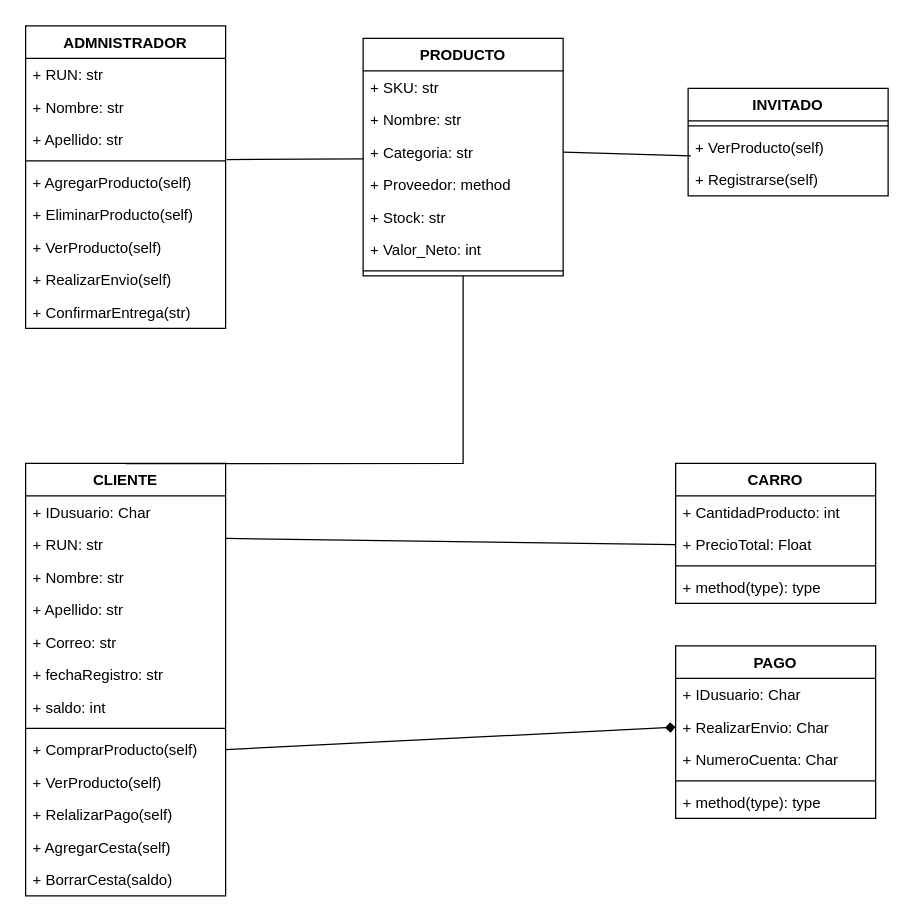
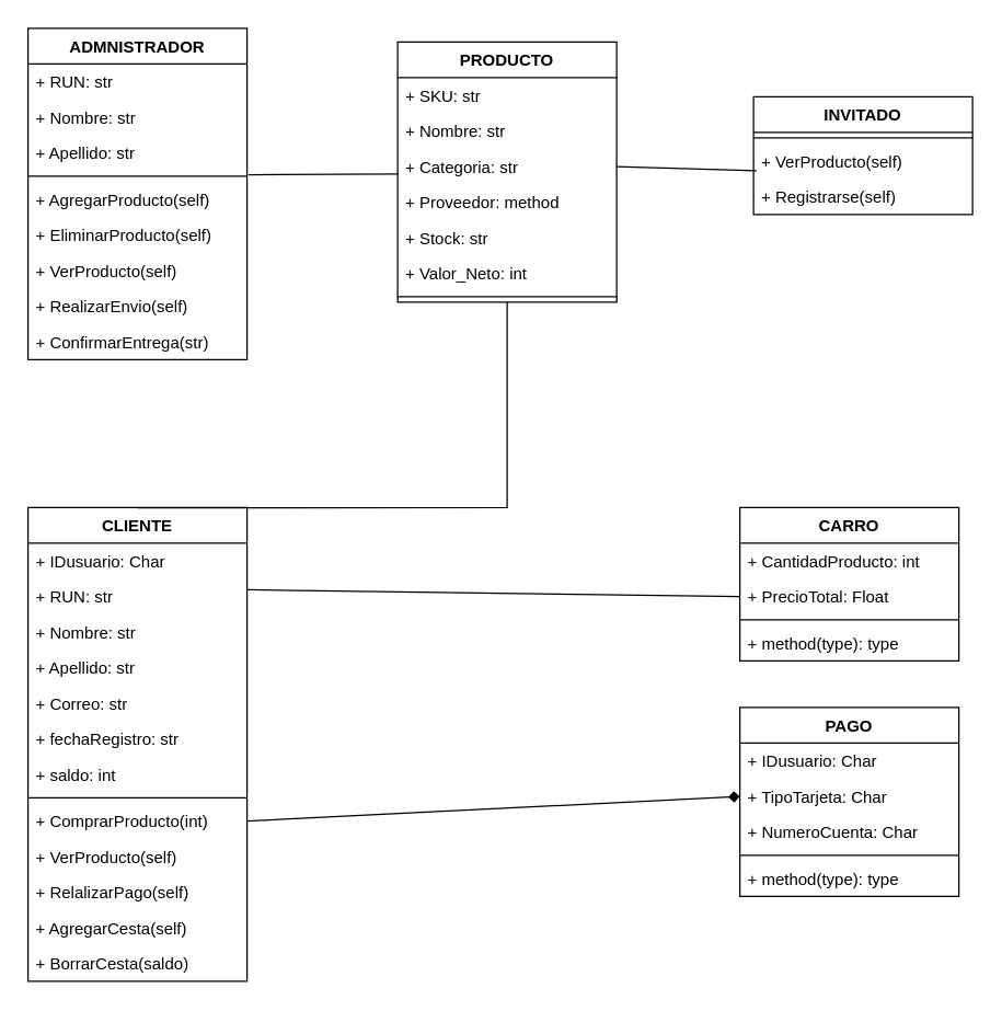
  <mxCell id="0" />
  <mxCell id="1" parent="0" />
  <mxCell id="2" value="CLIENTE" style="swimlane;fontStyle=1;align=center;verticalAlign=top;childLayout=stackLayout;horizontal=1;startSize=26;horizontalStack=0;resizeParent=1;resizeParentMax=0;resizeLast=0;collapsible=1;marginBottom=0;fillColor=default;strokeColor=default;fontColor=default;" parent="1" vertex="1"><mxGeometry x="20" y="370" width="160" height="346" as="geometry" /></mxCell>
  <mxCell id="3" value="+ IDusuario: Char" style="text;strokeColor=none;fillColor=none;align=left;verticalAlign=top;spacingLeft=4;spacingRight=4;overflow=hidden;rotatable=0;points=[[0,0.5],[1,0.5]];portConstraint=eastwest;fontColor=default;" parent="2" vertex="1"><mxGeometry y="26" width="160" height="26" as="geometry" /></mxCell>
  <mxCell id="4" value="+ RUN: str" style="text;strokeColor=none;fillColor=none;align=left;verticalAlign=top;spacingLeft=4;spacingRight=4;overflow=hidden;rotatable=0;points=[[0,0.5],[1,0.5]];portConstraint=eastwest;fontColor=default;" vertex="1" parent="2"><mxGeometry y="52" width="160" height="26" as="geometry" /></mxCell>
  <mxCell id="5" value="+ Nombre: str" style="text;strokeColor=none;fillColor=none;align=left;verticalAlign=top;spacingLeft=4;spacingRight=4;overflow=hidden;rotatable=0;points=[[0,0.5],[1,0.5]];portConstraint=eastwest;fontColor=default;" parent="2" vertex="1"><mxGeometry y="78" width="160" height="26" as="geometry" /></mxCell>
  <mxCell id="6" value="+ Apellido: str" style="text;strokeColor=none;fillColor=none;align=left;verticalAlign=top;spacingLeft=4;spacingRight=4;overflow=hidden;rotatable=0;points=[[0,0.5],[1,0.5]];portConstraint=eastwest;" parent="2" vertex="1"><mxGeometry y="104" width="160" height="26" as="geometry" /></mxCell>
  <mxCell id="7" value="+ Correo: str" style="text;strokeColor=none;fillColor=none;align=left;verticalAlign=top;spacingLeft=4;spacingRight=4;overflow=hidden;rotatable=0;points=[[0,0.5],[1,0.5]];portConstraint=eastwest;" parent="2" vertex="1"><mxGeometry y="130" width="160" height="26" as="geometry" /></mxCell>
  <mxCell id="8" value="+ fechaRegistro: str" style="text;strokeColor=none;fillColor=none;align=left;verticalAlign=top;spacingLeft=4;spacingRight=4;overflow=hidden;rotatable=0;points=[[0,0.5],[1,0.5]];portConstraint=eastwest;" parent="2" vertex="1"><mxGeometry y="156" width="160" height="26" as="geometry" /></mxCell>
  <mxCell id="9" value="+ saldo: int" style="text;strokeColor=none;fillColor=none;align=left;verticalAlign=top;spacingLeft=4;spacingRight=4;overflow=hidden;rotatable=0;points=[[0,0.5],[1,0.5]];portConstraint=eastwest;" parent="2" vertex="1"><mxGeometry y="182" width="160" height="26" as="geometry" /></mxCell>
  <mxCell id="10" value="" style="line;strokeWidth=1;fillColor=none;align=left;verticalAlign=middle;spacingTop=-1;spacingLeft=3;spacingRight=3;rotatable=0;labelPosition=right;points=[];portConstraint=eastwest;" parent="2" vertex="1"><mxGeometry y="208" width="160" height="8" as="geometry" /></mxCell>
- <mxCell id="11" value="+ ComprarProducto(self)" style="text;strokeColor=none;fillColor=none;align=left;verticalAlign=top;spacingLeft=4;spacingRight=4;overflow=hidden;rotatable=0;points=[[0,0.5],[1,0.5]];portConstraint=eastwest;fontColor=default;" parent="2" vertex="1"><mxGeometry y="216" width="160" height="26" as="geometry" /></mxCell>
+ <mxCell id="11" value="+ ComprarProducto(int)" style="text;strokeColor=none;fillColor=none;align=left;verticalAlign=top;spacingLeft=4;spacingRight=4;overflow=hidden;rotatable=0;points=[[0,0.5],[1,0.5]];portConstraint=eastwest;fontColor=default;" parent="2" vertex="1"><mxGeometry y="216" width="160" height="26" as="geometry" /></mxCell>
  <mxCell id="12" value="+ VerProducto(self)" style="text;strokeColor=none;fillColor=none;align=left;verticalAlign=top;spacingLeft=4;spacingRight=4;overflow=hidden;rotatable=0;points=[[0,0.5],[1,0.5]];portConstraint=eastwest;fontColor=default;" parent="2" vertex="1"><mxGeometry y="242" width="160" height="26" as="geometry" /></mxCell>
  <mxCell id="13" value="+ RelalizarPago(self)" style="text;strokeColor=none;fillColor=none;align=left;verticalAlign=top;spacingLeft=4;spacingRight=4;overflow=hidden;rotatable=0;points=[[0,0.5],[1,0.5]];portConstraint=eastwest;fontColor=default;" parent="2" vertex="1"><mxGeometry y="268" width="160" height="26" as="geometry" /></mxCell>
  <mxCell id="14" value="+ AgregarCesta(self)" style="text;strokeColor=none;fillColor=none;align=left;verticalAlign=top;spacingLeft=4;spacingRight=4;overflow=hidden;rotatable=0;points=[[0,0.5],[1,0.5]];portConstraint=eastwest;fontColor=default;" parent="2" vertex="1"><mxGeometry y="294" width="160" height="26" as="geometry" /></mxCell>
  <mxCell id="15" value="+ BorrarCesta(saldo)" style="text;strokeColor=none;fillColor=none;align=left;verticalAlign=top;spacingLeft=4;spacingRight=4;overflow=hidden;rotatable=0;points=[[0,0.5],[1,0.5]];portConstraint=eastwest;fontColor=default;" parent="2" vertex="1"><mxGeometry y="320" width="160" height="26" as="geometry" /></mxCell>
  <mxCell id="16" value="ADMNISTRADOR" style="swimlane;fontStyle=1;align=center;verticalAlign=top;childLayout=stackLayout;horizontal=1;startSize=26;horizontalStack=0;resizeParent=1;resizeParentMax=0;resizeLast=0;collapsible=1;marginBottom=0;fillColor=default;strokeColor=default;fontColor=default;" parent="1" vertex="1"><mxGeometry x="20" y="20" width="160" height="242" as="geometry" /></mxCell>
  <mxCell id="17" value="+ RUN: str" style="text;strokeColor=none;fillColor=none;align=left;verticalAlign=top;spacingLeft=4;spacingRight=4;overflow=hidden;rotatable=0;points=[[0,0.5],[1,0.5]];portConstraint=eastwest;" parent="16" vertex="1"><mxGeometry y="26" width="160" height="26" as="geometry" /></mxCell>
  <mxCell id="18" value="+ Nombre: str" style="text;strokeColor=none;fillColor=none;align=left;verticalAlign=top;spacingLeft=4;spacingRight=4;overflow=hidden;rotatable=0;points=[[0,0.5],[1,0.5]];portConstraint=eastwest;" parent="16" vertex="1"><mxGeometry y="52" width="160" height="26" as="geometry" /></mxCell>
  <mxCell id="19" value="+ Apellido: str" style="text;strokeColor=none;fillColor=none;align=left;verticalAlign=top;spacingLeft=4;spacingRight=4;overflow=hidden;rotatable=0;points=[[0,0.5],[1,0.5]];portConstraint=eastwest;" parent="16" vertex="1"><mxGeometry y="78" width="160" height="26" as="geometry" /></mxCell>
  <mxCell id="20" value="" style="line;strokeWidth=1;fillColor=none;align=left;verticalAlign=middle;spacingTop=-1;spacingLeft=3;spacingRight=3;rotatable=0;labelPosition=right;points=[];portConstraint=eastwest;" parent="16" vertex="1"><mxGeometry y="104" width="160" height="8" as="geometry" /></mxCell>
  <mxCell id="21" value="+ AgregarProducto(self)" style="text;strokeColor=none;fillColor=none;align=left;verticalAlign=top;spacingLeft=4;spacingRight=4;overflow=hidden;rotatable=0;points=[[0,0.5],[1,0.5]];portConstraint=eastwest;fontColor=default;" parent="16" vertex="1"><mxGeometry y="112" width="160" height="26" as="geometry" /></mxCell>
  <mxCell id="22" value="+ EliminarProducto(self)" style="text;strokeColor=none;fillColor=none;align=left;verticalAlign=top;spacingLeft=4;spacingRight=4;overflow=hidden;rotatable=0;points=[[0,0.5],[1,0.5]];portConstraint=eastwest;fontColor=default;" parent="16" vertex="1"><mxGeometry y="138" width="160" height="26" as="geometry" /></mxCell>
  <mxCell id="23" value="+ VerProducto(self)" style="text;strokeColor=none;fillColor=none;align=left;verticalAlign=top;spacingLeft=4;spacingRight=4;overflow=hidden;rotatable=0;points=[[0,0.5],[1,0.5]];portConstraint=eastwest;fontColor=default;" parent="16" vertex="1"><mxGeometry y="164" width="160" height="26" as="geometry" /></mxCell>
  <mxCell id="24" value="+ RealizarEnvio(self)" style="text;strokeColor=none;fillColor=none;align=left;verticalAlign=top;spacingLeft=4;spacingRight=4;overflow=hidden;rotatable=0;points=[[0,0.5],[1,0.5]];portConstraint=eastwest;fontColor=default;" parent="16" vertex="1"><mxGeometry y="190" width="160" height="26" as="geometry" /></mxCell>
  <mxCell id="25" value="+ ConfirmarEntrega(str)" style="text;strokeColor=none;fillColor=none;align=left;verticalAlign=top;spacingLeft=4;spacingRight=4;overflow=hidden;rotatable=0;points=[[0,0.5],[1,0.5]];portConstraint=eastwest;fontColor=default;" parent="16" vertex="1"><mxGeometry y="216" width="160" height="26" as="geometry" /></mxCell>
  <mxCell id="26" value="PRODUCTO" style="swimlane;fontStyle=1;align=center;verticalAlign=top;childLayout=stackLayout;horizontal=1;startSize=26;horizontalStack=0;resizeParent=1;resizeParentMax=0;resizeLast=0;collapsible=1;marginBottom=0;fillColor=default;strokeColor=default;fontColor=default;" parent="1" vertex="1"><mxGeometry x="290" y="30" width="160" height="190" as="geometry" /></mxCell>
  <mxCell id="27" value="+ SKU: str" style="text;strokeColor=none;fillColor=none;align=left;verticalAlign=top;spacingLeft=4;spacingRight=4;overflow=hidden;rotatable=0;points=[[0,0.5],[1,0.5]];portConstraint=eastwest;" parent="26" vertex="1"><mxGeometry y="26" width="160" height="26" as="geometry" /></mxCell>
  <mxCell id="28" value="+ Nombre: str" style="text;strokeColor=none;fillColor=none;align=left;verticalAlign=top;spacingLeft=4;spacingRight=4;overflow=hidden;rotatable=0;points=[[0,0.5],[1,0.5]];portConstraint=eastwest;" parent="26" vertex="1"><mxGeometry y="52" width="160" height="26" as="geometry" /></mxCell>
  <mxCell id="29" value="+ Categoria: str" style="text;strokeColor=none;fillColor=none;align=left;verticalAlign=top;spacingLeft=4;spacingRight=4;overflow=hidden;rotatable=0;points=[[0,0.5],[1,0.5]];portConstraint=eastwest;" parent="26" vertex="1"><mxGeometry y="78" width="160" height="26" as="geometry" /></mxCell>
  <mxCell id="30" value="+ Proveedor: method" style="text;strokeColor=none;fillColor=none;align=left;verticalAlign=top;spacingLeft=4;spacingRight=4;overflow=hidden;rotatable=0;points=[[0,0.5],[1,0.5]];portConstraint=eastwest;" parent="26" vertex="1"><mxGeometry y="104" width="160" height="26" as="geometry" /></mxCell>
  <mxCell id="31" value="+ Stock: str" style="text;strokeColor=none;fillColor=none;align=left;verticalAlign=top;spacingLeft=4;spacingRight=4;overflow=hidden;rotatable=0;points=[[0,0.5],[1,0.5]];portConstraint=eastwest;" parent="26" vertex="1"><mxGeometry y="130" width="160" height="26" as="geometry" /></mxCell>
  <mxCell id="32" value="+ Valor_Neto: int" style="text;strokeColor=none;fillColor=none;align=left;verticalAlign=top;spacingLeft=4;spacingRight=4;overflow=hidden;rotatable=0;points=[[0,0.5],[1,0.5]];portConstraint=eastwest;" parent="26" vertex="1"><mxGeometry y="156" width="160" height="26" as="geometry" /></mxCell>
  <mxCell id="33" value="" style="line;strokeWidth=1;fillColor=none;align=left;verticalAlign=middle;spacingTop=-1;spacingLeft=3;spacingRight=3;rotatable=0;labelPosition=right;points=[];portConstraint=eastwest;" parent="26" vertex="1"><mxGeometry y="182" width="160" height="8" as="geometry" /></mxCell>
  <mxCell id="34" value="CARRO" style="swimlane;fontStyle=1;align=center;verticalAlign=top;childLayout=stackLayout;horizontal=1;startSize=26;horizontalStack=0;resizeParent=1;resizeParentMax=0;resizeLast=0;collapsible=1;marginBottom=0;fontColor=default;strokeColor=default;fillColor=default;" parent="1" vertex="1"><mxGeometry x="540" y="370" width="160" height="112" as="geometry" /></mxCell>
  <mxCell id="35" value="+ CantidadProducto: int" style="text;strokeColor=none;fillColor=none;align=left;verticalAlign=top;spacingLeft=4;spacingRight=4;overflow=hidden;rotatable=0;points=[[0,0.5],[1,0.5]];portConstraint=eastwest;fontColor=default;" parent="34" vertex="1"><mxGeometry y="26" width="160" height="26" as="geometry" /></mxCell>
  <mxCell id="36" value="+ PrecioTotal: Float" style="text;strokeColor=none;fillColor=none;align=left;verticalAlign=top;spacingLeft=4;spacingRight=4;overflow=hidden;rotatable=0;points=[[0,0.5],[1,0.5]];portConstraint=eastwest;fontColor=default;" parent="34" vertex="1"><mxGeometry y="52" width="160" height="26" as="geometry" /></mxCell>
  <mxCell id="37" value="" style="line;strokeWidth=1;fillColor=none;align=left;verticalAlign=middle;spacingTop=-1;spacingLeft=3;spacingRight=3;rotatable=0;labelPosition=right;points=[];portConstraint=eastwest;fontColor=default;" parent="34" vertex="1"><mxGeometry y="78" width="160" height="8" as="geometry" /></mxCell>
  <mxCell id="38" value="+ method(type): type" style="text;strokeColor=none;fillColor=none;align=left;verticalAlign=top;spacingLeft=4;spacingRight=4;overflow=hidden;rotatable=0;points=[[0,0.5],[1,0.5]];portConstraint=eastwest;fontColor=default;" parent="34" vertex="1"><mxGeometry y="86" width="160" height="26" as="geometry" /></mxCell>
  <mxCell id="39" value="INVITADO" style="swimlane;fontStyle=1;align=center;verticalAlign=top;childLayout=stackLayout;horizontal=1;startSize=26;horizontalStack=0;resizeParent=1;resizeParentMax=0;resizeLast=0;collapsible=1;marginBottom=0;fillColor=default;strokeColor=default;fontColor=default;" parent="1" vertex="1"><mxGeometry x="550" y="70" width="160" height="86" as="geometry" /></mxCell>
  <mxCell id="40" value="" style="line;strokeWidth=1;fillColor=none;align=left;verticalAlign=middle;spacingTop=-1;spacingLeft=3;spacingRight=3;rotatable=0;labelPosition=right;points=[];portConstraint=eastwest;" parent="39" vertex="1"><mxGeometry y="26" width="160" height="8" as="geometry" /></mxCell>
  <mxCell id="41" value="+ VerProducto(self)" style="text;strokeColor=none;fillColor=none;align=left;verticalAlign=top;spacingLeft=4;spacingRight=4;overflow=hidden;rotatable=0;points=[[0,0.5],[1,0.5]];portConstraint=eastwest;fontColor=default;" parent="39" vertex="1"><mxGeometry y="34" width="160" height="26" as="geometry" /></mxCell>
  <mxCell id="42" value="+ Registrarse(self)" style="text;strokeColor=none;fillColor=none;align=left;verticalAlign=top;spacingLeft=4;spacingRight=4;overflow=hidden;rotatable=0;points=[[0,0.5],[1,0.5]];portConstraint=eastwest;fontColor=default;" parent="39" vertex="1"><mxGeometry y="60" width="160" height="26" as="geometry" /></mxCell>
  <mxCell id="43" value="PAGO" style="swimlane;fontStyle=1;align=center;verticalAlign=top;childLayout=stackLayout;horizontal=1;startSize=26;horizontalStack=0;resizeParent=1;resizeParentMax=0;resizeLast=0;collapsible=1;marginBottom=0;fontColor=default;strokeColor=default;fillColor=default;" parent="1" vertex="1"><mxGeometry x="540" y="516" width="160" height="138" as="geometry" /></mxCell>
  <mxCell id="44" value="+ IDusuario: Char" style="text;strokeColor=none;fillColor=none;align=left;verticalAlign=top;spacingLeft=4;spacingRight=4;overflow=hidden;rotatable=0;points=[[0,0.5],[1,0.5]];portConstraint=eastwest;fontColor=default;" parent="43" vertex="1"><mxGeometry y="26" width="160" height="26" as="geometry" /></mxCell>
- <mxCell id="45" value="+ RealizarEnvio: Char" style="text;strokeColor=none;fillColor=none;align=left;verticalAlign=top;spacingLeft=4;spacingRight=4;overflow=hidden;rotatable=0;points=[[0,0.5],[1,0.5]];portConstraint=eastwest;fontColor=default;" parent="43" vertex="1"><mxGeometry y="52" width="160" height="26" as="geometry" /></mxCell>
+ <mxCell id="45" value="+ TipoTarjeta: Char" style="text;strokeColor=none;fillColor=none;align=left;verticalAlign=top;spacingLeft=4;spacingRight=4;overflow=hidden;rotatable=0;points=[[0,0.5],[1,0.5]];portConstraint=eastwest;fontColor=default;" parent="43" vertex="1"><mxGeometry y="52" width="160" height="26" as="geometry" /></mxCell>
  <mxCell id="46" value="+ NumeroCuenta: Char" style="text;strokeColor=none;fillColor=none;align=left;verticalAlign=top;spacingLeft=4;spacingRight=4;overflow=hidden;rotatable=0;points=[[0,0.5],[1,0.5]];portConstraint=eastwest;fontColor=default;" parent="43" vertex="1"><mxGeometry y="78" width="160" height="26" as="geometry" /></mxCell>
  <mxCell id="47" value="" style="line;strokeWidth=1;fillColor=none;align=left;verticalAlign=middle;spacingTop=-1;spacingLeft=3;spacingRight=3;rotatable=0;labelPosition=right;points=[];portConstraint=eastwest;fontColor=default;" parent="43" vertex="1"><mxGeometry y="104" width="160" height="8" as="geometry" /></mxCell>
  <mxCell id="48" value="+ method(type): type" style="text;strokeColor=none;fillColor=none;align=left;verticalAlign=top;spacingLeft=4;spacingRight=4;overflow=hidden;rotatable=0;points=[[0,0.5],[1,0.5]];portConstraint=eastwest;fontColor=default;" parent="43" vertex="1"><mxGeometry y="112" width="160" height="26" as="geometry" /></mxCell>
  <mxCell id="49" value="" style="endArrow=diamond;html=1;rounded=0;labelBackgroundColor=default;fontColor=default;strokeColor=default;fillColor=default;entryX=0;entryY=0.5;entryDx=0;entryDy=0;exitX=1;exitY=0.5;exitDx=0;exitDy=0;" parent="1" source="11" target="45" edge="1"><mxGeometry relative="1" as="geometry"><mxPoint x="180" y="529.5" as="sourcePoint" /><mxPoint x="340" y="529.5" as="targetPoint" /></mxGeometry></mxCell>
  <mxCell id="50" value="" style="endArrow=none;html=1;rounded=0;labelBackgroundColor=default;fontColor=default;strokeColor=default;fillColor=default;entryX=0;entryY=0.5;entryDx=0;entryDy=0;" parent="1" target="36" edge="1"><mxGeometry relative="1" as="geometry"><mxPoint x="180" y="430" as="sourcePoint" /><mxPoint x="540" y="481.5" as="targetPoint" /></mxGeometry></mxCell>
  <mxCell id="51" value="" style="endArrow=none;html=1;rounded=0;labelBackgroundColor=default;fontColor=default;strokeColor=default;fillColor=default;entryX=0.5;entryY=1;entryDx=0;entryDy=0;" parent="1" target="26" edge="1"><mxGeometry relative="1" as="geometry"><mxPoint x="100" y="370.25" as="sourcePoint" /><mxPoint x="460" y="421.75" as="targetPoint" /><Array as="points"><mxPoint x="370" y="370" /></Array></mxGeometry></mxCell>
  <mxCell id="52" value="" style="endArrow=none;html=1;rounded=0;labelBackgroundColor=default;fontColor=default;strokeColor=default;fillColor=default;entryX=0.013;entryY=0.769;entryDx=0;entryDy=0;entryPerimeter=0;exitX=1;exitY=0.5;exitDx=0;exitDy=0;" parent="1" source="29" target="41" edge="1"><mxGeometry relative="1" as="geometry"><mxPoint x="460" y="104.5" as="sourcePoint" /><mxPoint x="820" y="156" as="targetPoint" /></mxGeometry></mxCell>
  <mxCell id="53" value="" style="endArrow=none;html=1;rounded=0;labelBackgroundColor=default;fontColor=default;strokeColor=default;fillColor=default;entryX=0.013;entryY=0.769;entryDx=0;entryDy=0;entryPerimeter=0;exitX=1.006;exitY=0.115;exitDx=0;exitDy=0;exitPerimeter=0;" parent="1" edge="1"><mxGeometry relative="1" as="geometry"><mxPoint x="180.96" y="126.99" as="sourcePoint" /><mxPoint x="290" y="126.494" as="targetPoint" /></mxGeometry></mxCell>
